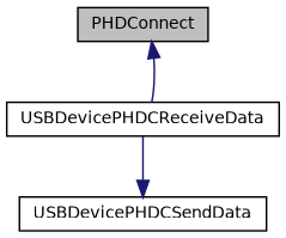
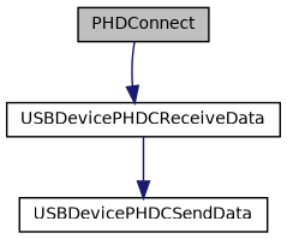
  digraph {
    rankdir=TB
    node [color=black fillcolor=white fontname=Helvetica fontsize=10 shape=record style=filled]
    edge [color=midnightblue fontname=Helvetica fontsize=10 labelfontname=Helvetica labelfontsize=10 style=solid]
    n1 [fillcolor=grey75 fontcolor=black height=0.2 label=PHDConnect width=0.4]
    n2 [height=0.2 label=USBDevicePHDCReceiveData width=0.4]
    n3 [height=0.2 label=USBDevicePHDCSendData width=0.4]
-   n2 -> n1
+   n1 -> n2
    n2 -> n3
  }
